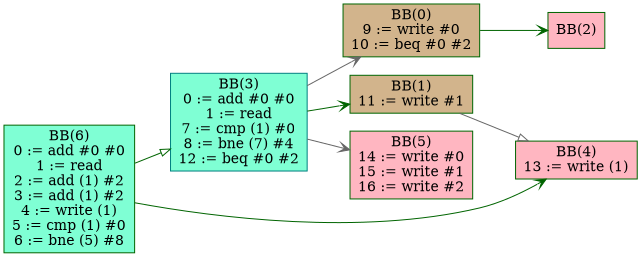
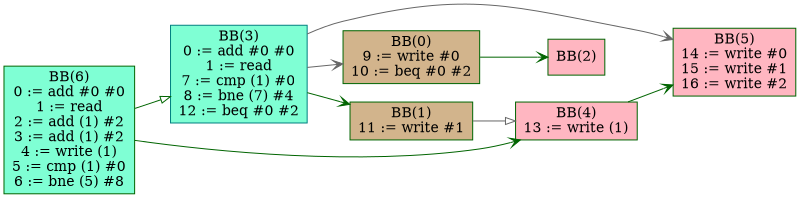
  digraph {
    rankdir=LR
    node [color=darkgreen fillcolor=lightpink shape=box style=filled]
    edge [arrowhead=vee color=darkgreen]
    n1 [fillcolor=aquamarine label="BB(6)\n0 := add #0 #0\n1 := read\n2 := add (1) #2\n3 := add (1) #2\n4 := write (1)\n5 := cmp (1) #0\n6 := bne (5) #8\n"]
    n2 [color=teal fillcolor=aquamarine label="BB(3)\n0 := add #0 #0\n1 := read\n7 := cmp (1) #0\n8 := bne (7) #4\n12 := beq #0 #2\n"]
    n3 [label="BB(4)\n13 := write (1)\n"]
    n4 [fillcolor=tan label="BB(0)\n9 := write #0\n10 := beq #0 #2\n"]
    n5 [fillcolor=tan label="BB(1)\n11 := write #1\n"]
    n6 [label="BB(5)\n14 := write #0\n15 := write #1\n16 := write #2\n"]
    n7 [label="BB(2)\n"]
    n1 -> n2 [arrowhead=onormal]
    n1 -> n3
    n2 -> n4 [color=gray40]
    n2 -> n5
    n2 -> n6 [color=gray40]
+   n3 -> n6
    n4 -> n7
    n5 -> n3 [arrowhead=onormal color=gray40]
  }
